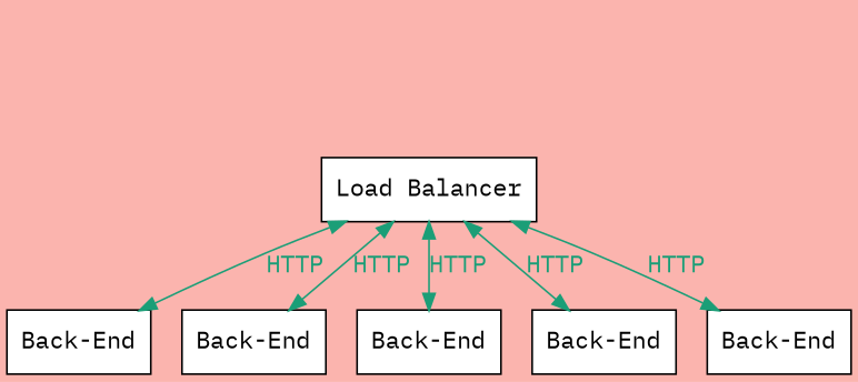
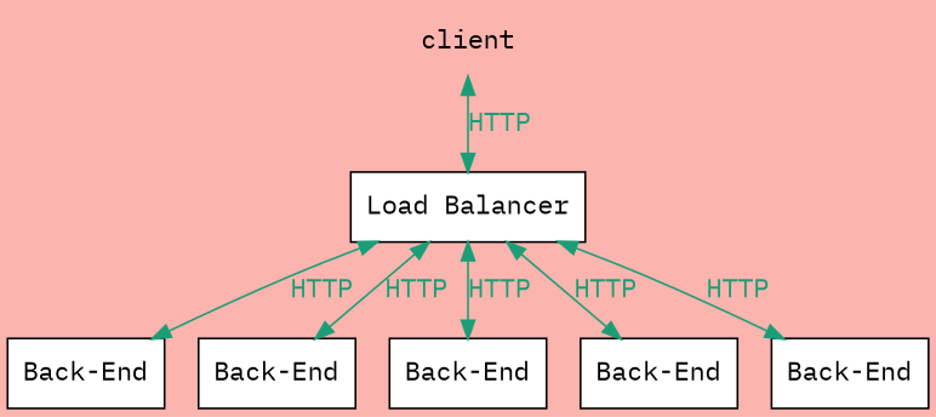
  digraph {
    bgcolor="/pastel14/1"
    fontname="IBM Plex Mono"
    node [shape=record fontname="IBM Plex Mono" fillcolor=white style=filled]
    edge [color="/dark23/1" dir=both fontcolor="/dark23/1" fontname="IBM Plex Mono"]
+   client [shape=plaintext fillcolor="" style=""]
    "Load Balancer"
    n3 [label="Back-End"]
    n4 [label="Back-End"]
    n5 [label="Back-End"]
    n6 [label="Back-End"]
    n7 [label="Back-End"]
+   client -> "Load Balancer" [label=HTTP]
    "Load Balancer" -> n3 [label=HTTP]
    "Load Balancer" -> n4 [label=HTTP]
    "Load Balancer" -> n5 [label=HTTP]
    "Load Balancer" -> n6 [label=HTTP]
    "Load Balancer" -> n7 [label=HTTP]
  }
